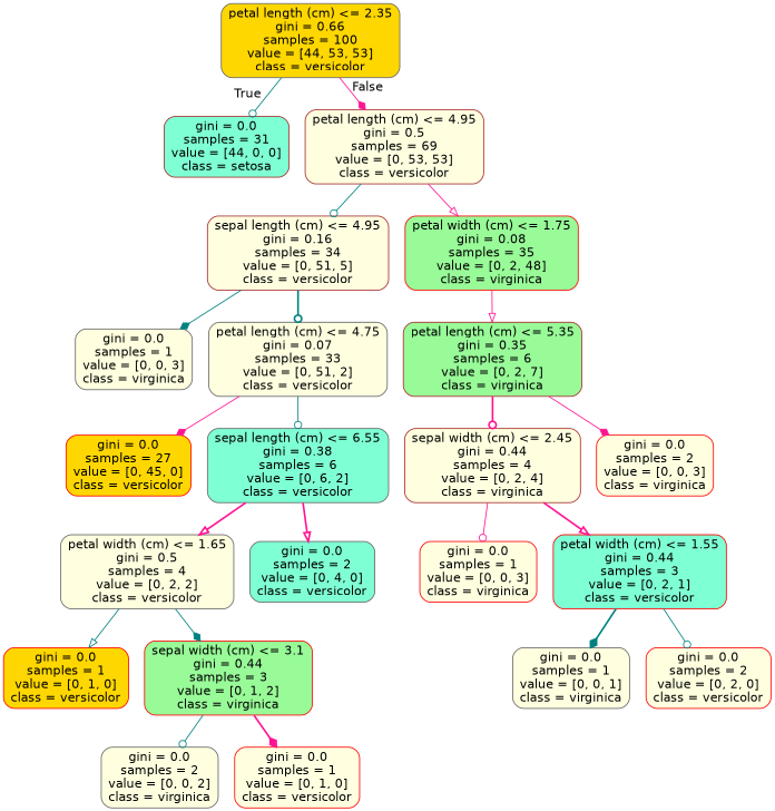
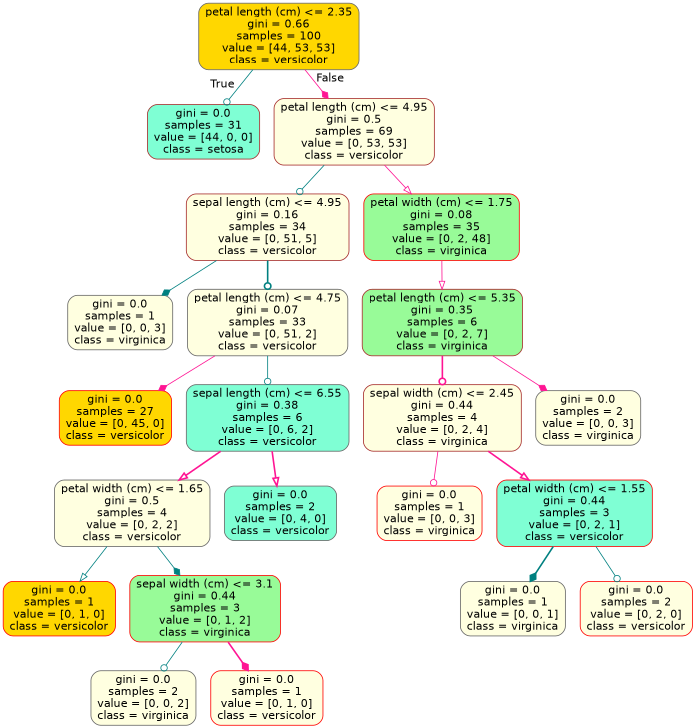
  digraph {
    node [color=red fillcolor=lightyellow fontname=helvetica shape=box style="filled, rounded"]
    edge [arrowhead=odot color=deeppink fontname=helvetica style=solid]
    n1 [color=gray40 fillcolor=gold label="petal length (cm) <= 2.35\ngini = 0.66\nsamples = 100\nvalue = [44, 53, 53]\nclass = versicolor"]
    n2 [color=brown fillcolor=aquamarine label="gini = 0.0\nsamples = 31\nvalue = [44, 0, 0]\nclass = setosa"]
    n3 [color=brown label="petal length (cm) <= 4.95\ngini = 0.5\nsamples = 69\nvalue = [0, 53, 53]\nclass = versicolor"]
    n4 [color=brown label="sepal length (cm) <= 4.95\ngini = 0.16\nsamples = 34\nvalue = [0, 51, 5]\nclass = versicolor"]
    n5 [fillcolor=palegreen label="petal width (cm) <= 1.75\ngini = 0.08\nsamples = 35\nvalue = [0, 2, 48]\nclass = virginica"]
    n6 [color=gray40 label="gini = 0.0\nsamples = 1\nvalue = [0, 0, 3]\nclass = virginica"]
    n7 [color=gray40 label="petal length (cm) <= 4.75\ngini = 0.07\nsamples = 33\nvalue = [0, 51, 2]\nclass = versicolor"]
    n8 [color=brown fillcolor=palegreen label="petal length (cm) <= 5.35\ngini = 0.35\nsamples = 6\nvalue = [0, 2, 7]\nclass = virginica"]
    n9 [fillcolor=gold label="gini = 0.0\nsamples = 27\nvalue = [0, 45, 0]\nclass = versicolor"]
    n10 [color=gray40 fillcolor=aquamarine label="sepal length (cm) <= 6.55\ngini = 0.38\nsamples = 6\nvalue = [0, 6, 2]\nclass = versicolor"]
    n11 [color=gray40 label="petal width (cm) <= 1.65\ngini = 0.5\nsamples = 4\nvalue = [0, 2, 2]\nclass = versicolor"]
    n12 [color=gray40 fillcolor=aquamarine label="gini = 0.0\nsamples = 2\nvalue = [0, 4, 0]\nclass = versicolor"]
    n13 [fillcolor=gold label="gini = 0.0\nsamples = 1\nvalue = [0, 1, 0]\nclass = versicolor"]
    n14 [fillcolor=palegreen label="sepal width (cm) <= 3.1\ngini = 0.44\nsamples = 3\nvalue = [0, 1, 2]\nclass = virginica"]
    n15 [color=gray40 label="gini = 0.0\nsamples = 2\nvalue = [0, 0, 2]\nclass = virginica"]
    n16 [label="gini = 0.0\nsamples = 1\nvalue = [0, 1, 0]\nclass = versicolor"]
    n17 [color=brown label="sepal width (cm) <= 2.45\ngini = 0.44\nsamples = 4\nvalue = [0, 2, 4]\nclass = virginica"]
-   n18 [label="gini = 0.0\nsamples = 2\nvalue = [0, 0, 3]\nclass = virginica"]
+   n18 [color=gray40 label="gini = 0.0\nsamples = 2\nvalue = [0, 0, 3]\nclass = virginica"]
    n19 [label="gini = 0.0\nsamples = 1\nvalue = [0, 0, 3]\nclass = virginica"]
    n20 [fillcolor=aquamarine label="petal width (cm) <= 1.55\ngini = 0.44\nsamples = 3\nvalue = [0, 2, 1]\nclass = versicolor"]
    n21 [color=gray40 label="gini = 0.0\nsamples = 1\nvalue = [0, 0, 1]\nclass = virginica"]
    n22 [label="gini = 0.0\nsamples = 2\nvalue = [0, 2, 0]\nclass = versicolor"]
    n1 -> n2 [color=teal headlabel=True labelangle=45 labeldistance=2.5]
    n1 -> n3 [arrowhead=diamond headlabel=False labelangle=-45 labeldistance=2.5]
    n3 -> n4 [color=teal]
    n3 -> n5 [arrowhead=onormal]
    n4 -> n6 [arrowhead=diamond color=teal]
    n4 -> n7 [color=teal style=bold]
    n5 -> n8 [arrowhead=onormal]
    n7 -> n9 [arrowhead=diamond]
    n7 -> n10 [color=teal]
    n8 -> n17 [style=bold]
    n8 -> n18 [arrowhead=diamond]
    n10 -> n11 [arrowhead=onormal style=bold]
    n10 -> n12 [arrowhead=onormal style=bold]
    n11 -> n13 [arrowhead=onormal color=teal]
    n11 -> n14 [arrowhead=diamond color=teal]
    n14 -> n15 [color=teal]
    n14 -> n16 [arrowhead=diamond style=bold]
    n17 -> n19
    n17 -> n20 [arrowhead=onormal style=bold]
    n20 -> n21 [arrowhead=diamond color=teal style=bold]
    n20 -> n22 [color=teal]
  }
